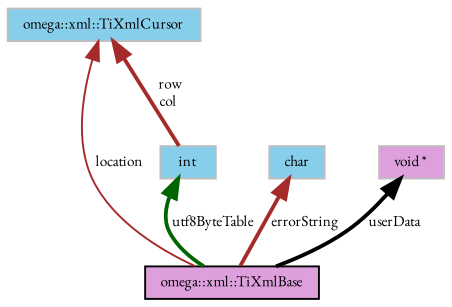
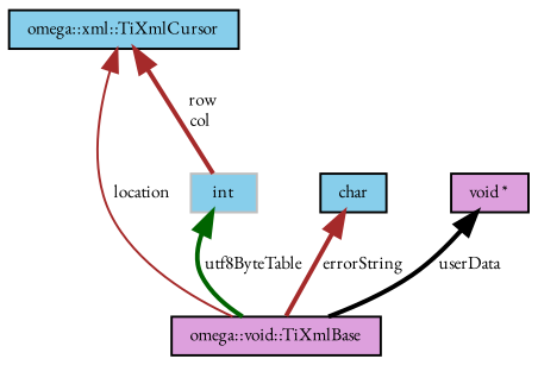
  digraph {
    fontname="EB Garamond"
    node [color=grey75 fillcolor=skyblue fontname="EB Garamond" fontsize=8 shape=record style=filled]
    edge [color=brown dir=back fontname="EB Garamond" fontsize=8 labelfontname="FreeSans.ttf" labelfontsize=8 style=bold]
-   n1 [color=black fillcolor=plum fontcolor=black height=0.2 label="omega::xml::TiXmlBase" width=0.4]
-   n2 [height=0.2 label="omega::xml::TiXmlCursor" width=0.4]
+   n1 [color=black fillcolor=plum fontcolor=black height=0.2 label="omega::void::TiXmlBase" width=0.4]
+   n2 [color=black height=0.2 label="omega::xml::TiXmlCursor" width=0.4]
    n3 [height=0.2 label=int width=0.4]
-   n4 [height=0.2 label=char width=0.4]
-   n5 [fillcolor=plum height=0.2 label="void *" width=0.4]
+   n4 [color=black height=0.2 label=char width=0.4]
+   n5 [color=black fillcolor=plum height=0.2 label="void *" width=0.4]
    n2 -> n1 [label=" location" style=solid]
    n2 -> n3 [label=" row\ncol"]
    n3 -> n1 [color=darkgreen label=" utf8ByteTable"]
    n4 -> n1 [label=" errorString"]
    n5 -> n1 [color=black label=" userData"]
  }
